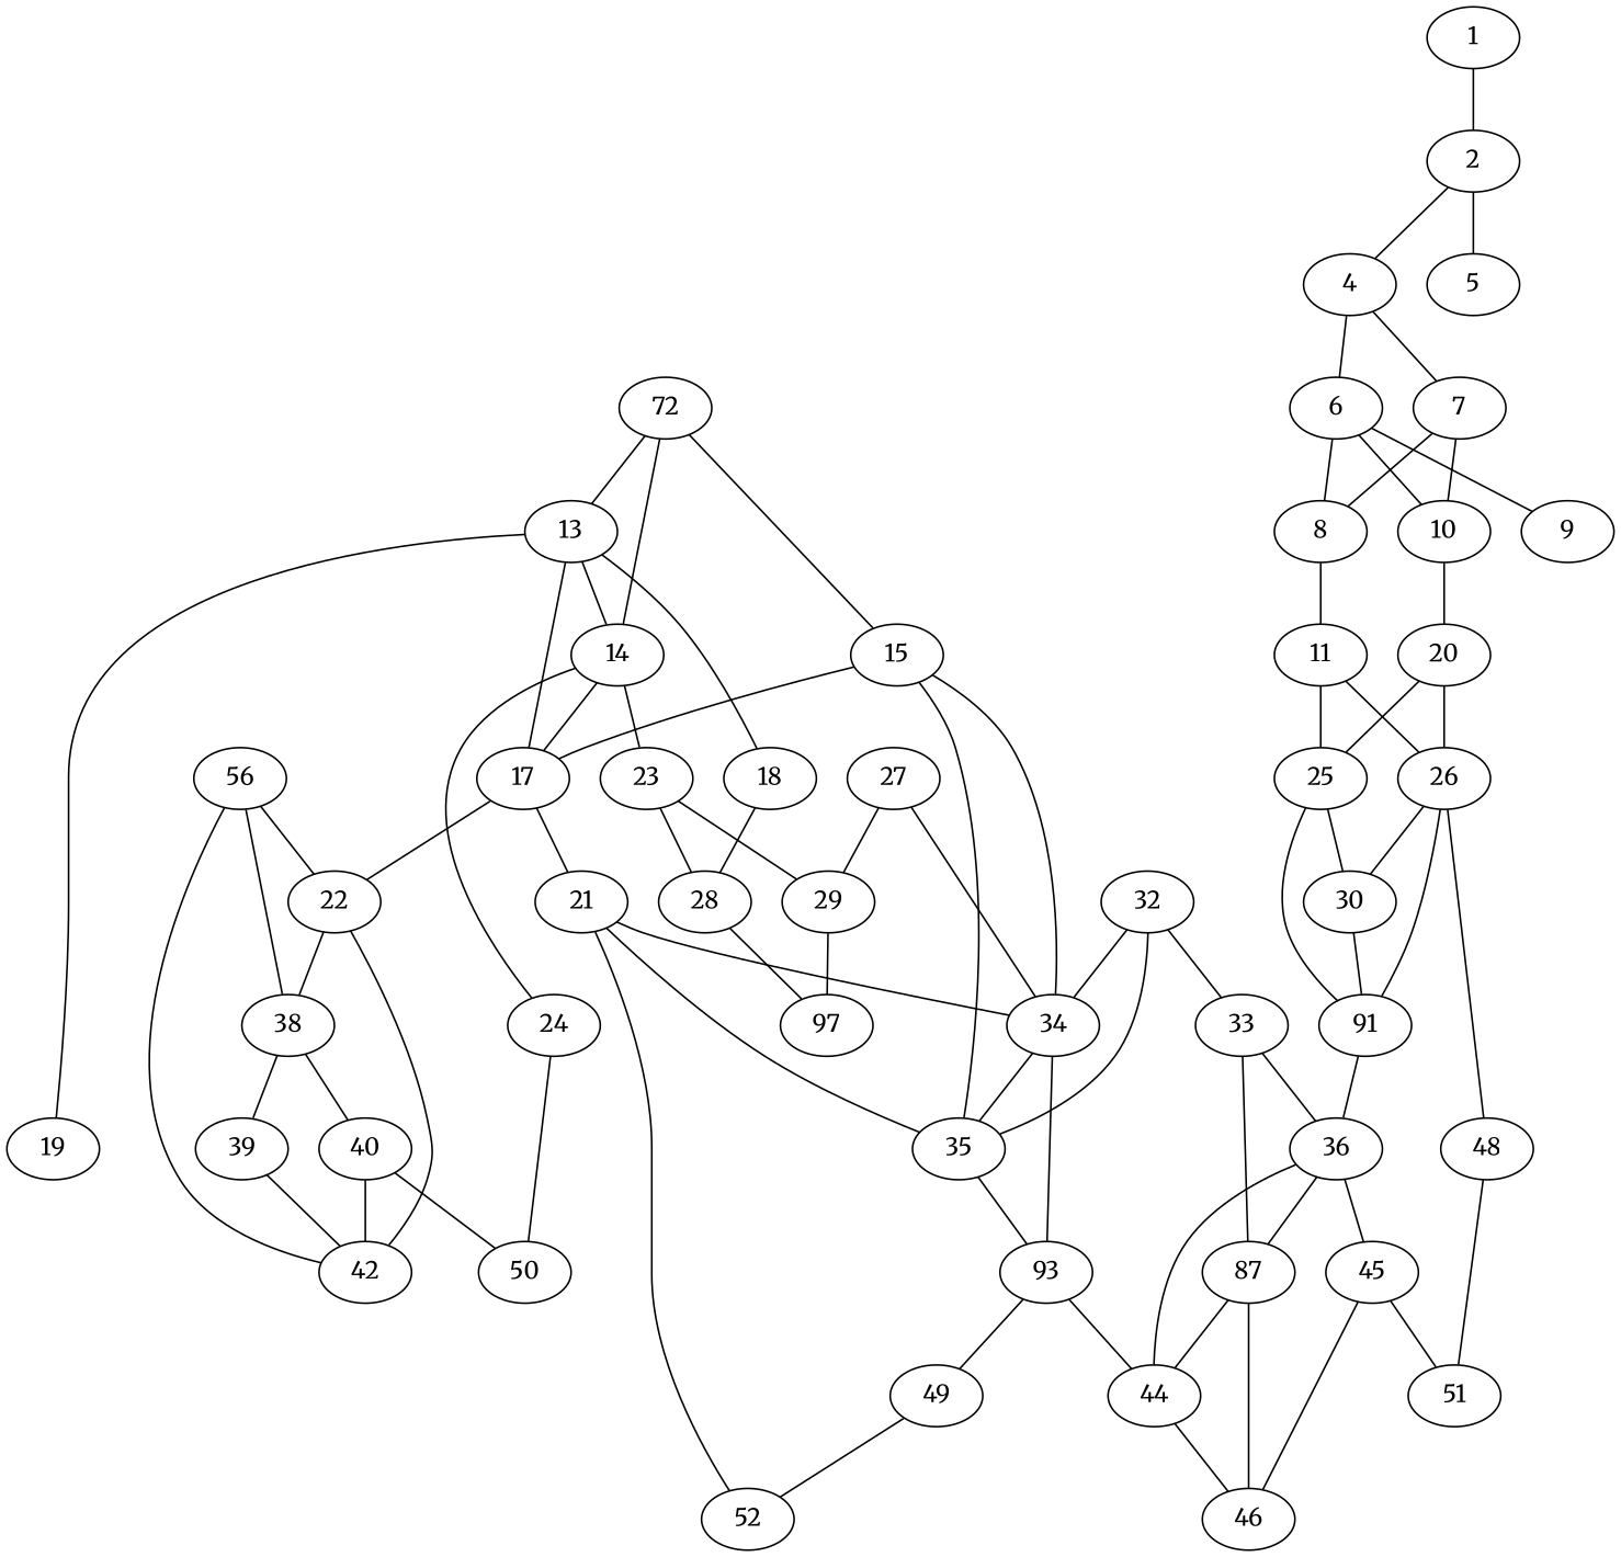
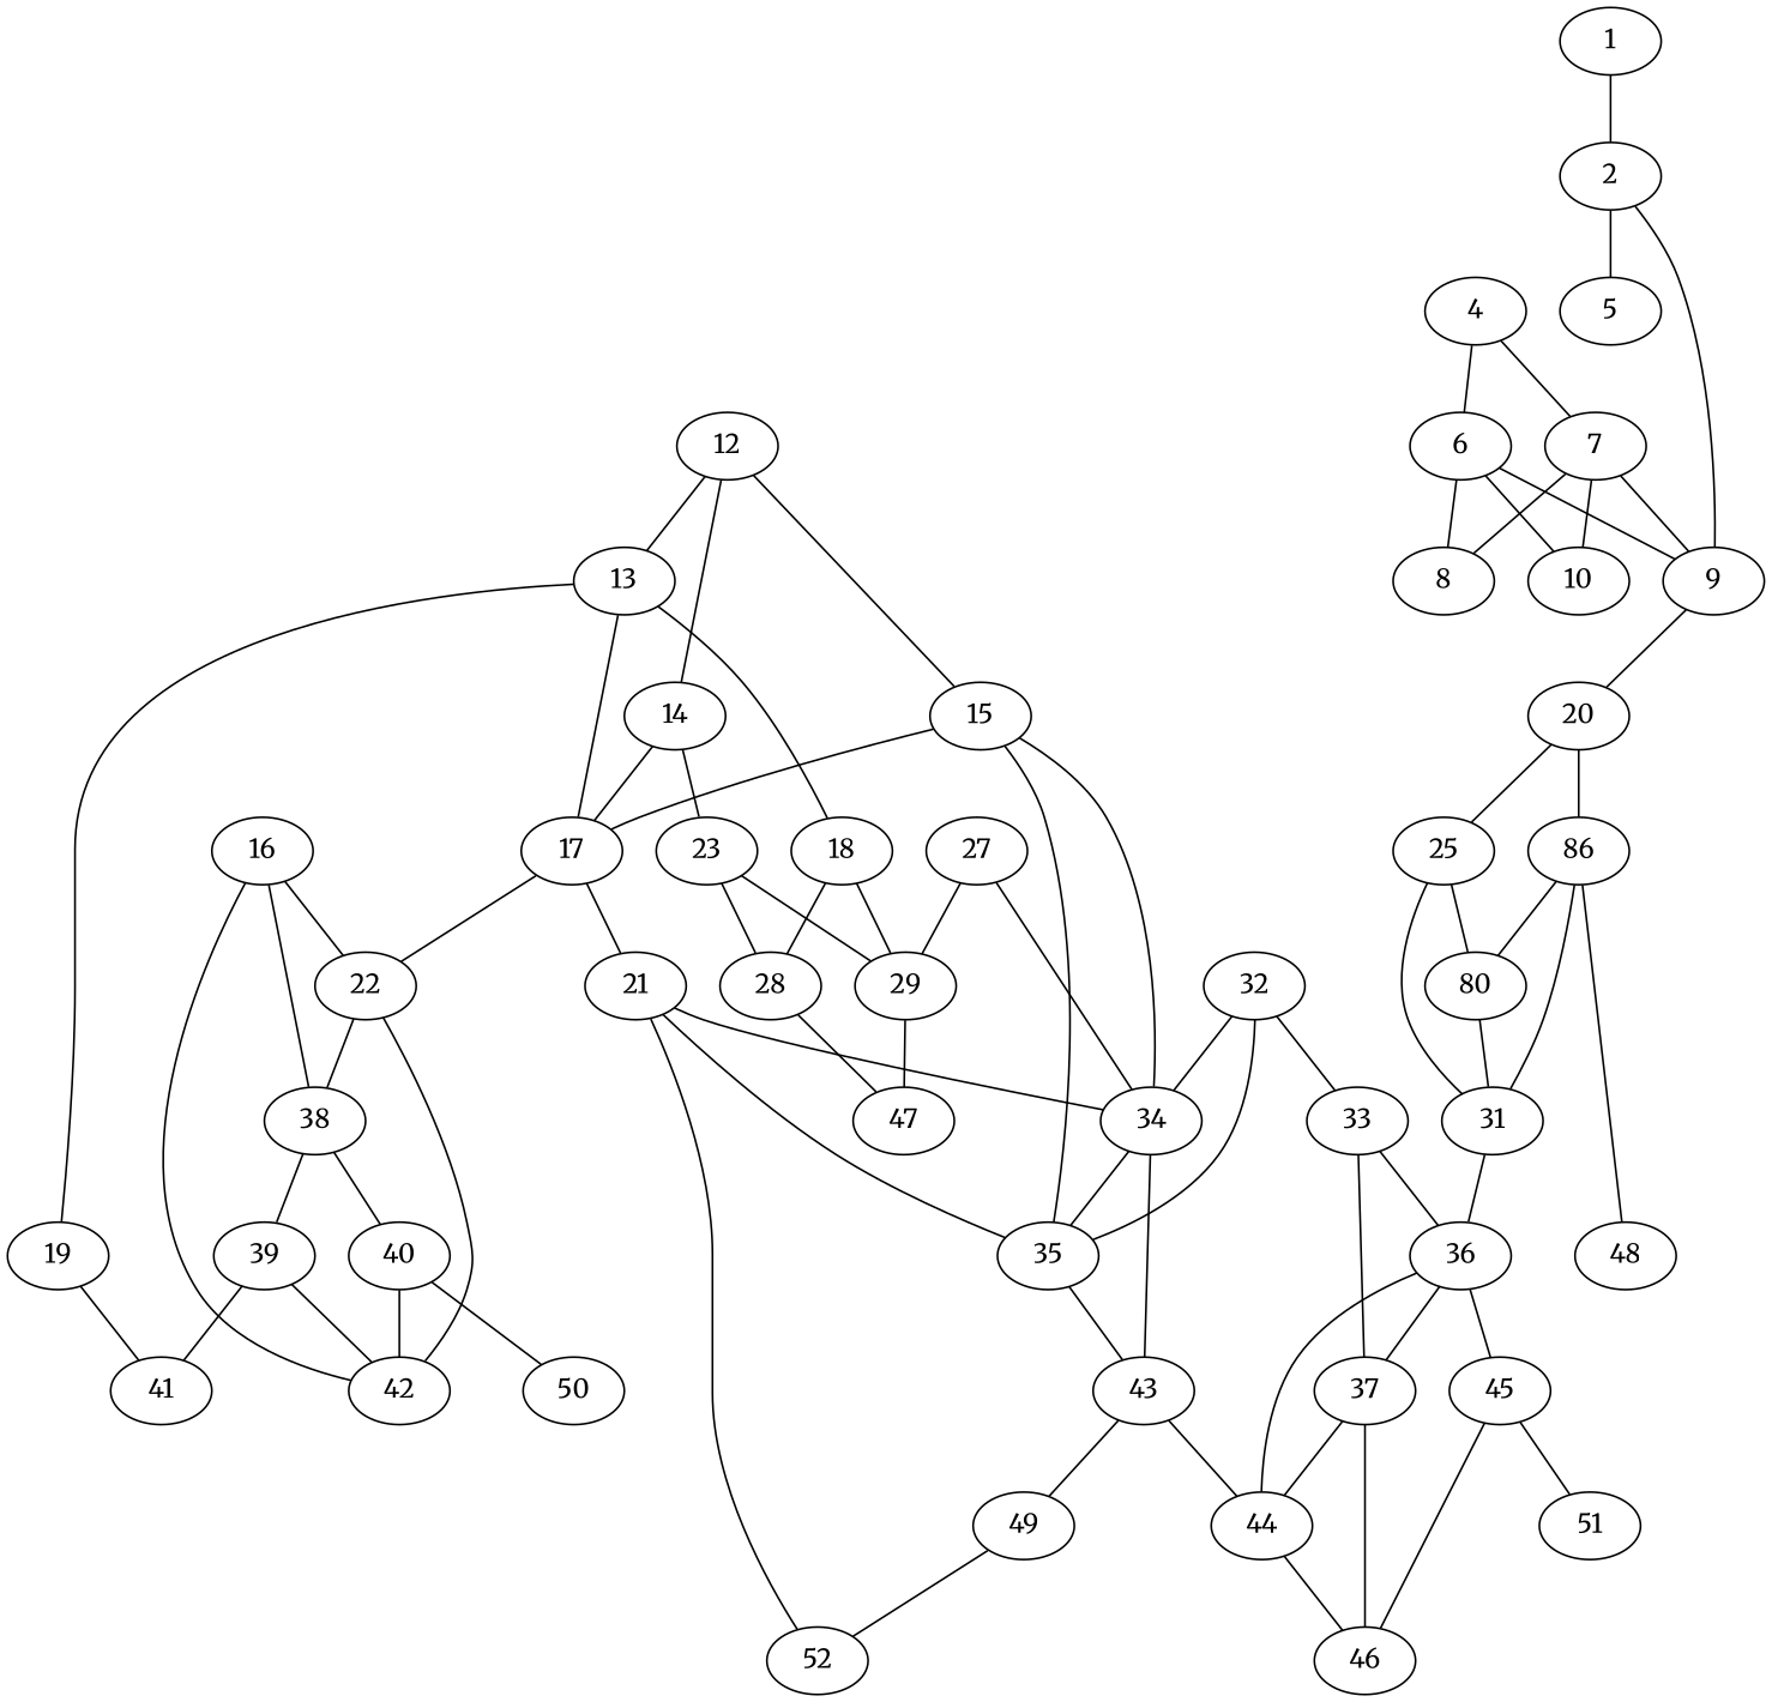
  graph {
    fontname=Merriweather
    node [fontname=Merriweather]
    edge [fontname=Merriweather]
    1
    2
    4
    5
    6
    7
    9
    8
    10
-   11
    20
    25
-   26
-   30
-   31 [label=91]
+   26 [label=86]
+   30 [label=80]
+   31
    48
-   12 [label=72]
+   12
    13
    14
    15
    17
    18
    19
    23
-   24
    34
    35
-   16 [label=56]
+   16
    22
    38
    42
    21
    28
    29
+   41
    50
-   43 [label=93]
+   43
    39
    40
    52
-   47 [label=97]
+   47
    36
    51
    27
-   37 [label=87]
+   37
    44
    45
    32
    33
    46
    49
    1 -- 2
-   2 -- 4
+   2 -- 9
    2 -- 5
    4 -- 6
    4 -- 7
    6 -- 9
    6 -- 8
    6 -- 10
+   7 -- 9
    7 -- 8
    7 -- 10
-   8 -- 11
-   10 -- 20
-   11 -- 25
-   11 -- 26
+   9 -- 20
    20 -- 25
    20 -- 26
    25 -- 30
    25 -- 31
    26 -- 30
    26 -- 31
    26 -- 48
    30 -- 31
    31 -- 36
-   48 -- 51
    12 -- 13
    12 -- 14
    12 -- 15
-   13 -- 14
    13 -- 17
    13 -- 18
    13 -- 19
    14 -- 17
    14 -- 23
-   14 -- 24
    15 -- 17
    15 -- 34
    15 -- 35
    17 -- 22
    17 -- 21
    18 -- 28
+   18 -- 29
+   19 -- 41
    23 -- 28
    23 -- 29
-   24 -- 50
    34 -- 35
    34 -- 43
    35 -- 43
    16 -- 22
    16 -- 38
    16 -- 42
    22 -- 38
    22 -- 42
    38 -- 39
    38 -- 40
    21 -- 34
    21 -- 35
    21 -- 52
    28 -- 47
    29 -- 47
    43 -- 44
    43 -- 49
    39 -- 42
+   39 -- 41
    40 -- 42
    40 -- 50
    36 -- 37
    36 -- 44
    36 -- 45
    27 -- 34
    27 -- 29
    37 -- 44
    37 -- 46
    44 -- 46
    45 -- 51
    45 -- 46
    32 -- 34
    32 -- 35
    32 -- 33
    33 -- 36
    33 -- 37
    49 -- 52
  }
